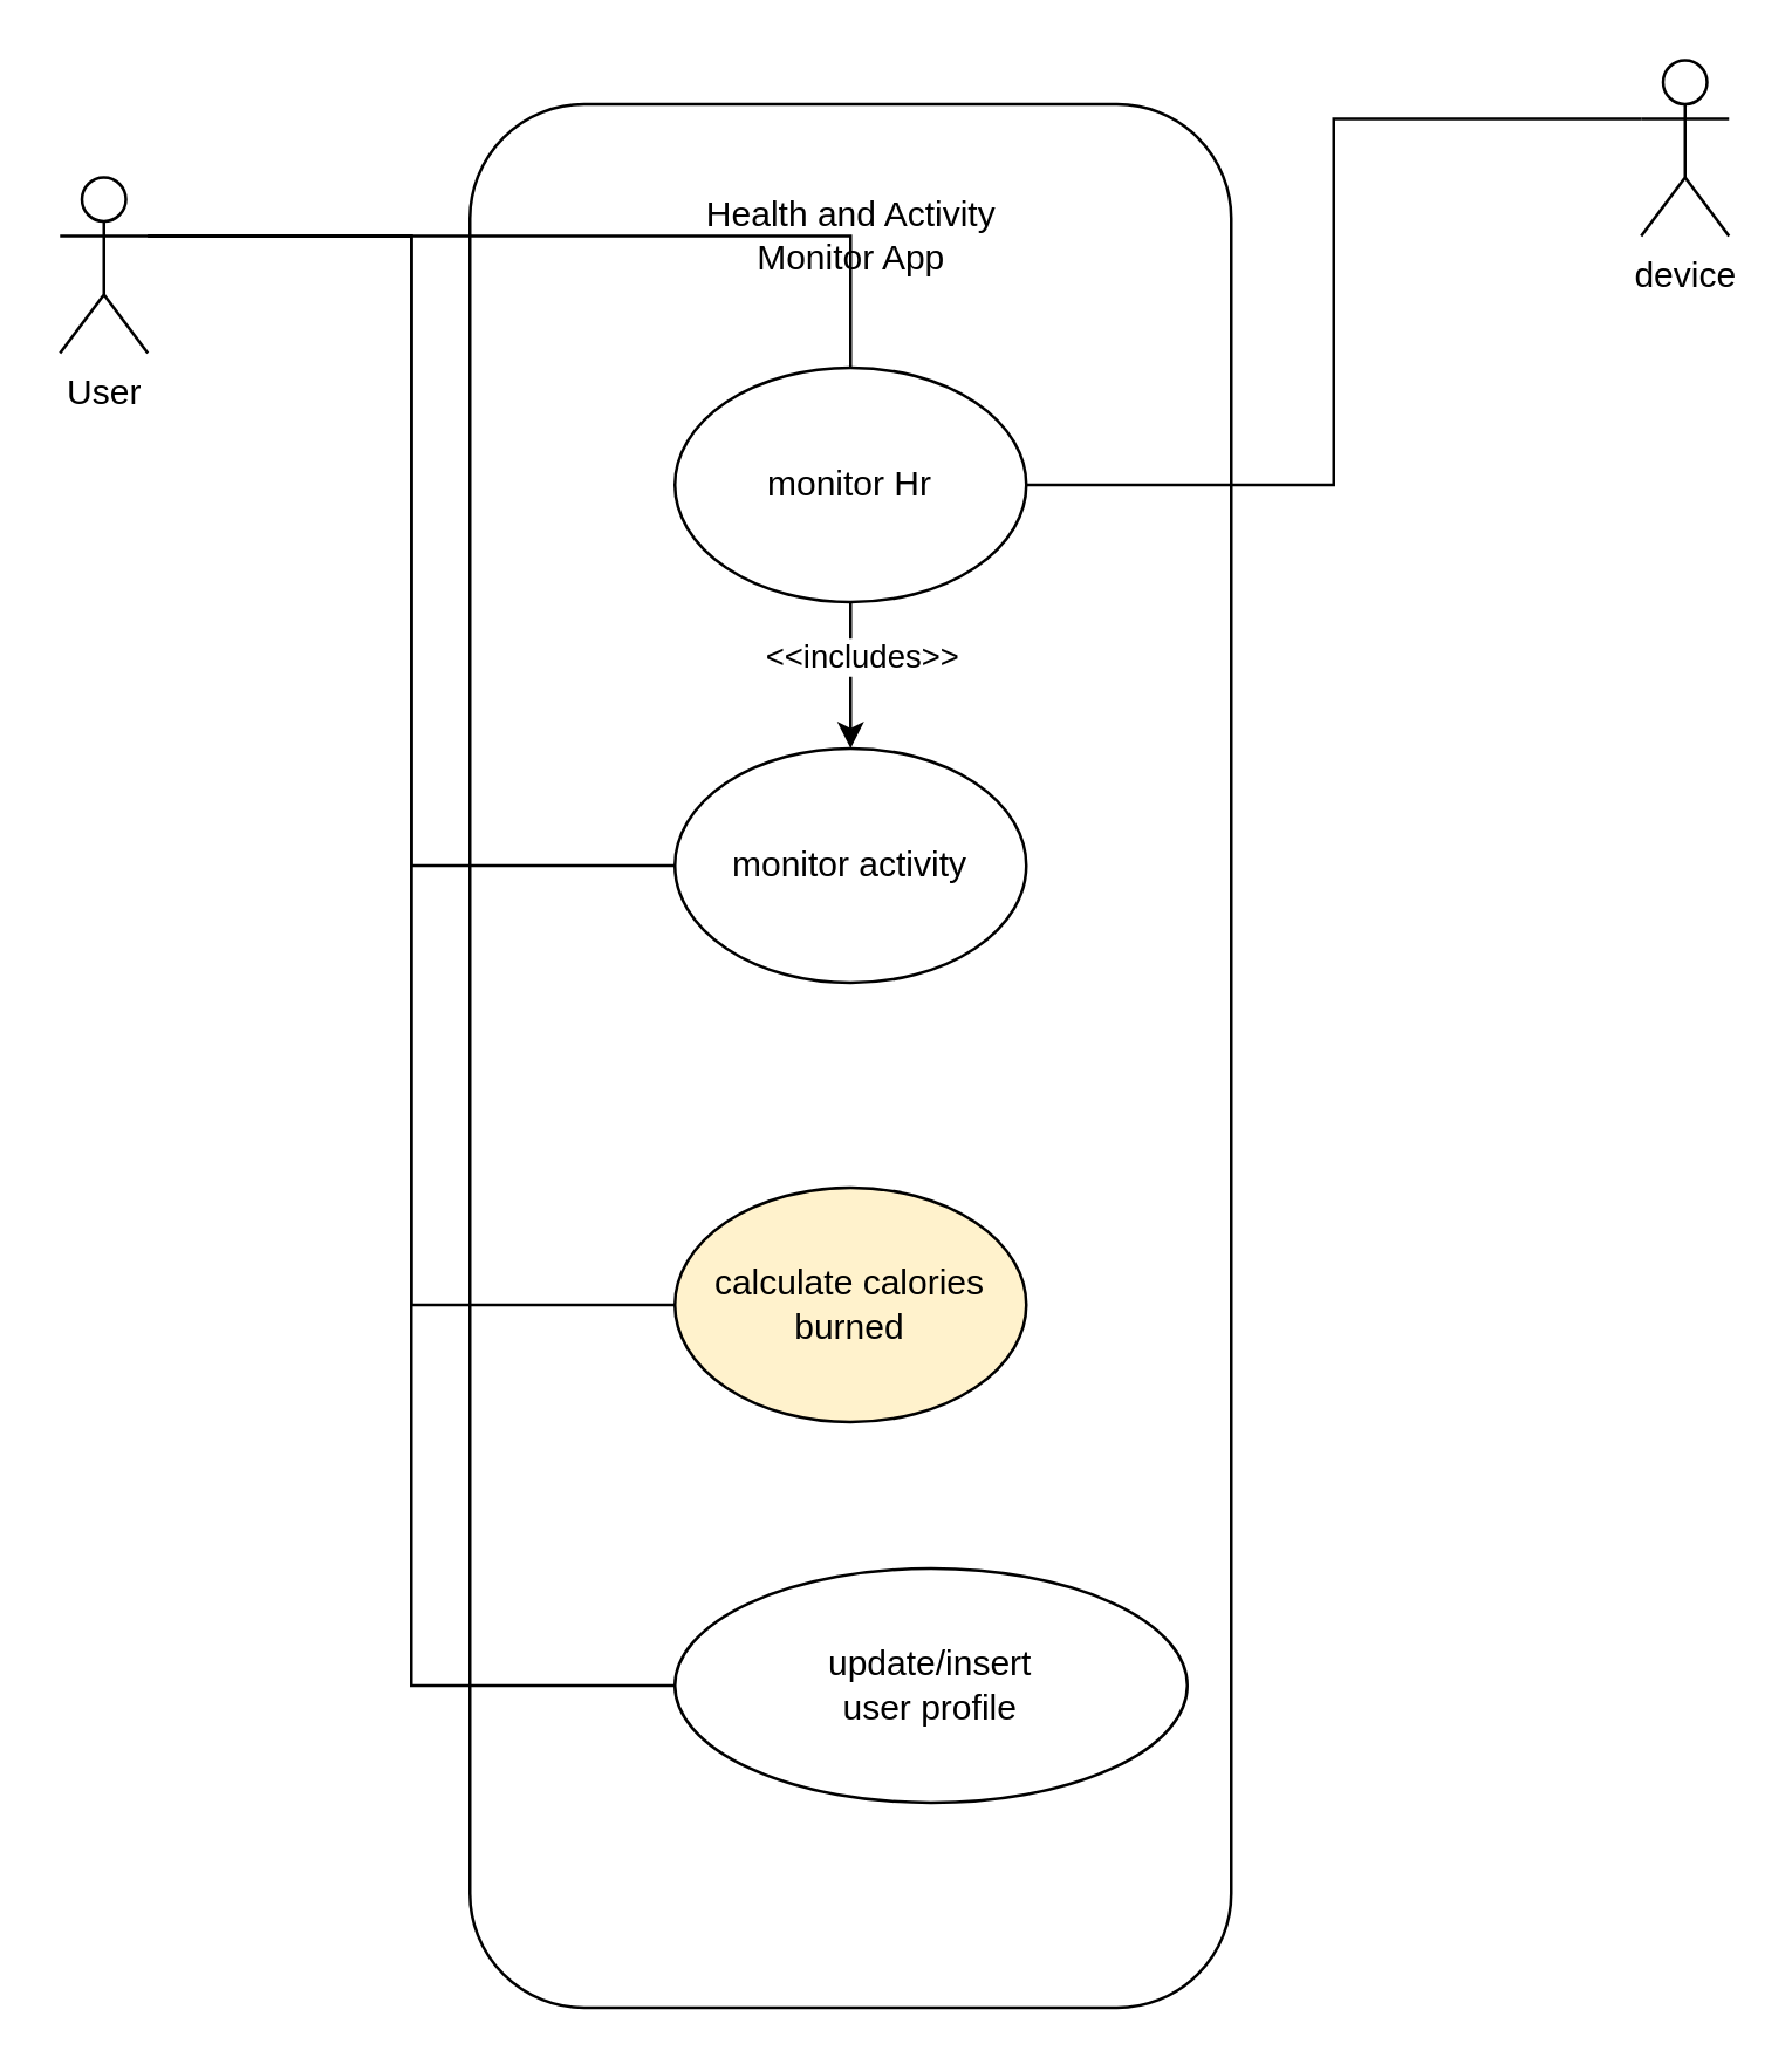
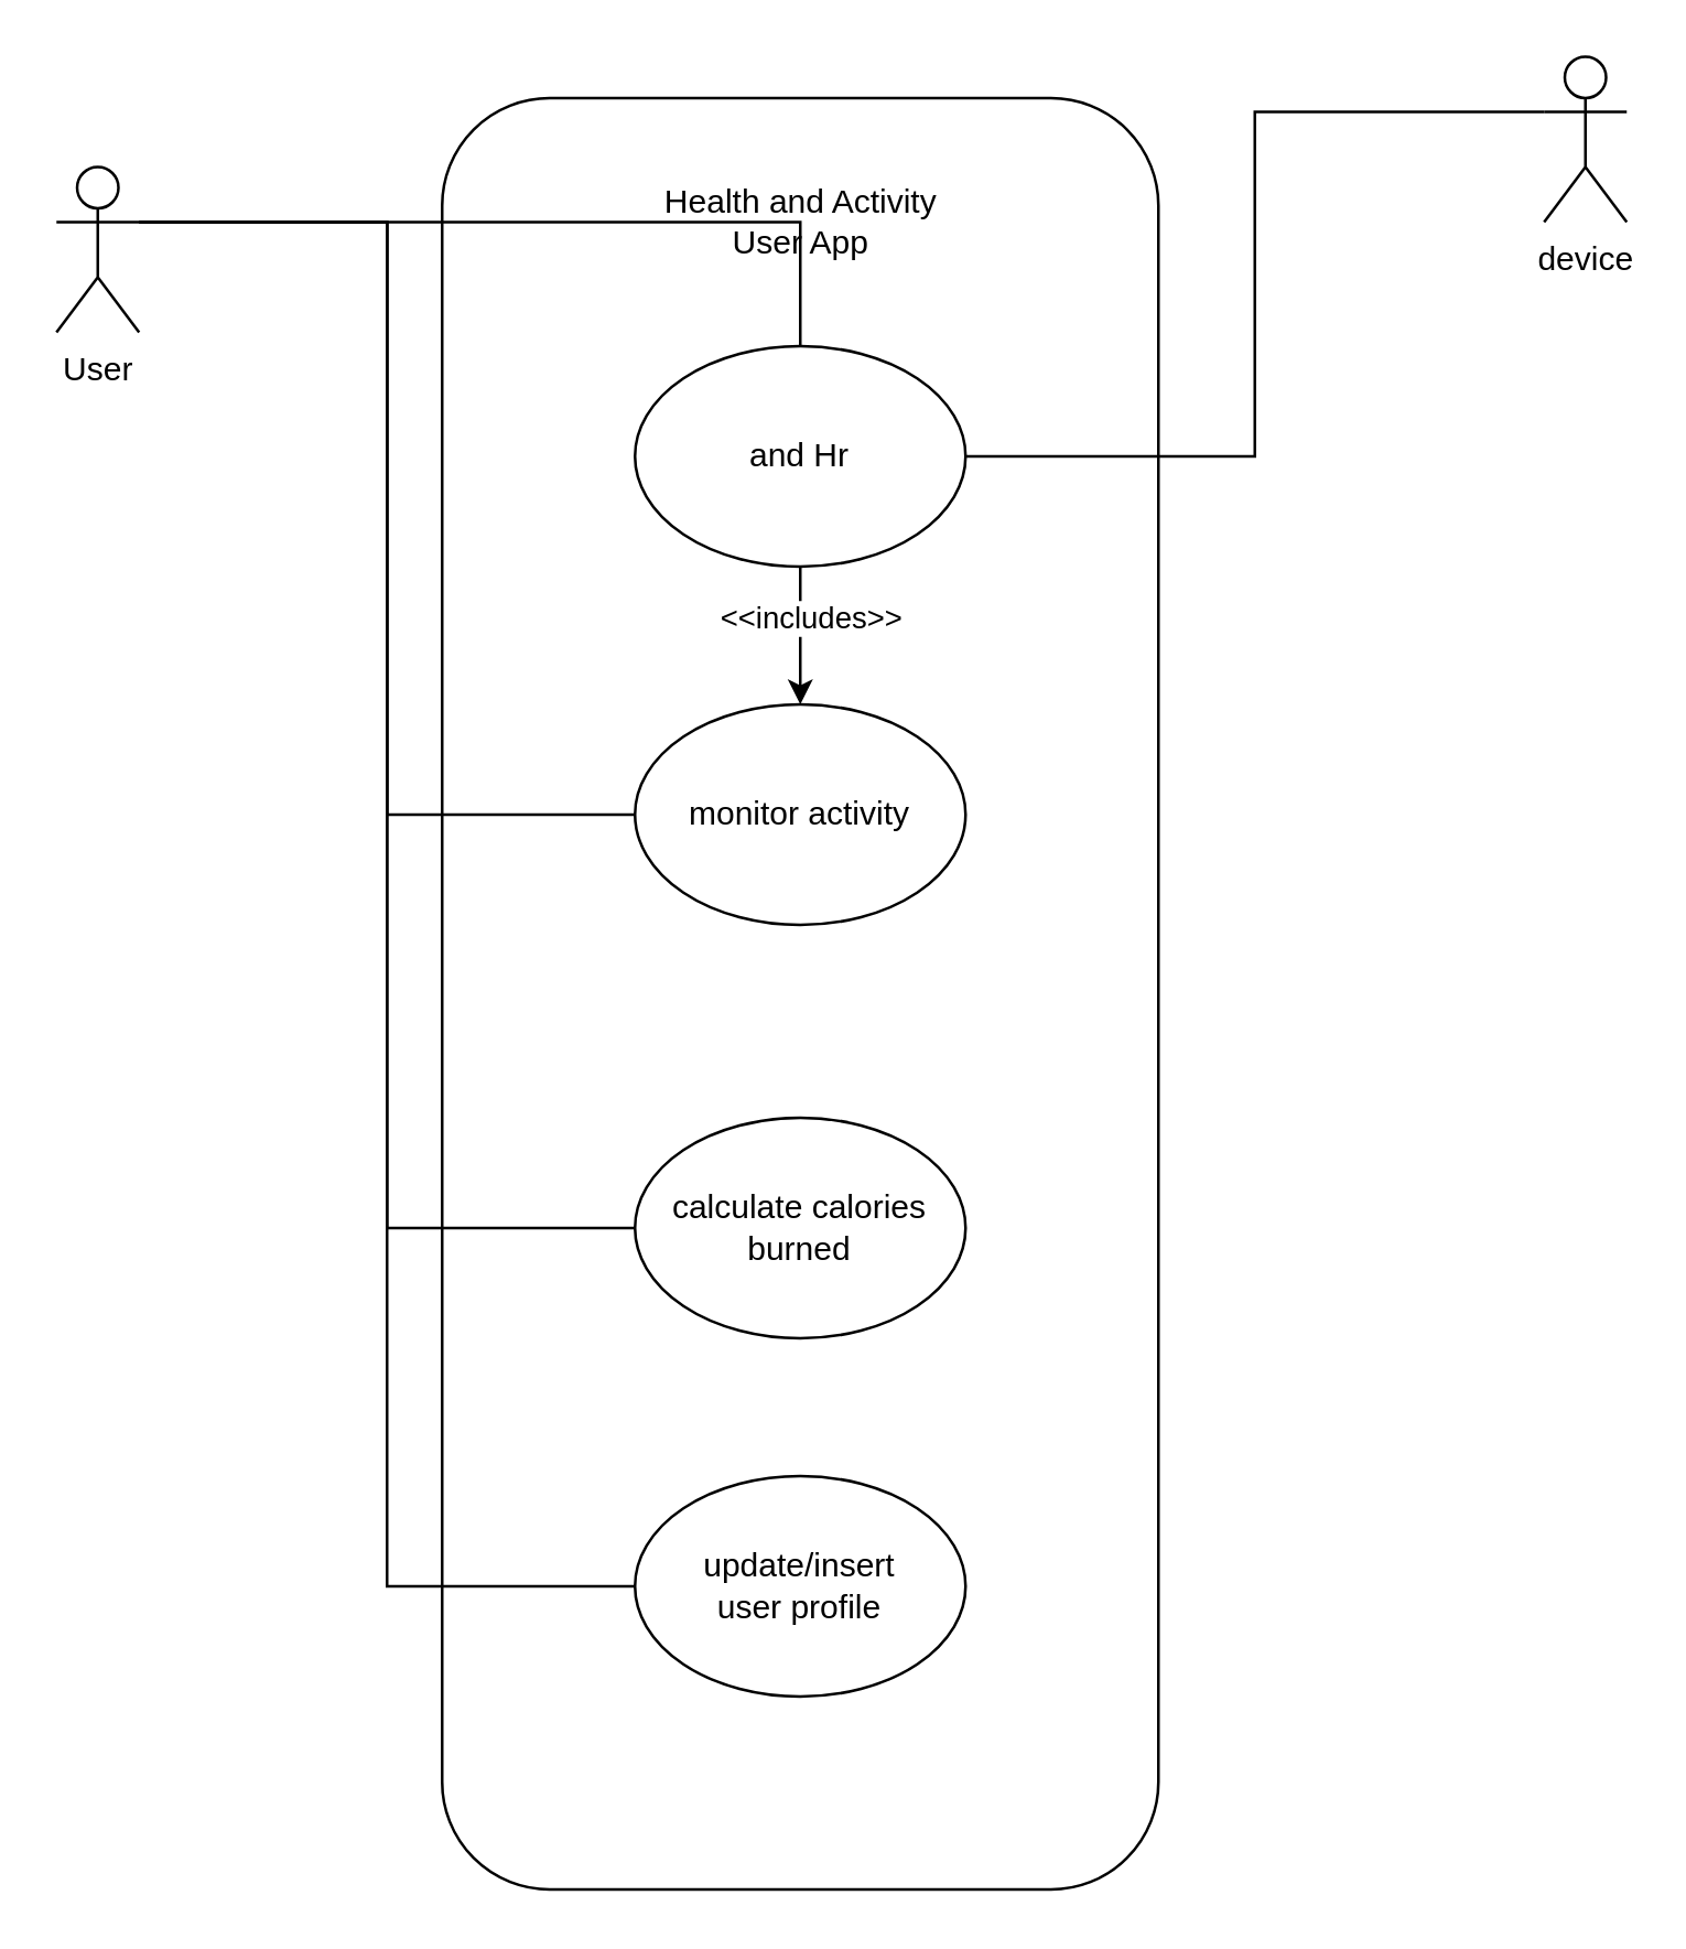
  <mxCell id="0" />
  <mxCell id="1" parent="0" />
  <mxCell id="2" value="" style="rounded=1;whiteSpace=wrap;html=1;" vertex="1" parent="1"><mxGeometry x="160" y="35" width="260" height="650" as="geometry" /></mxCell>
  <mxCell id="3" style="edgeStyle=orthogonalEdgeStyle;rounded=0;orthogonalLoop=1;jettySize=auto;html=1;exitX=1;exitY=0.333;exitDx=0;exitDy=0;exitPerimeter=0;endArrow=none;endFill=0;" edge="1" parent="1" source="7" target="11"><mxGeometry relative="1" as="geometry" /></mxCell>
  <mxCell id="4" style="edgeStyle=orthogonalEdgeStyle;rounded=0;orthogonalLoop=1;jettySize=auto;html=1;exitX=1;exitY=0.333;exitDx=0;exitDy=0;exitPerimeter=0;entryX=0;entryY=0.5;entryDx=0;entryDy=0;endArrow=none;endFill=0;" edge="1" parent="1" source="7" target="16"><mxGeometry relative="1" as="geometry" /></mxCell>
  <mxCell id="5" style="edgeStyle=orthogonalEdgeStyle;rounded=0;orthogonalLoop=1;jettySize=auto;html=1;exitX=1;exitY=0.333;exitDx=0;exitDy=0;exitPerimeter=0;entryX=0;entryY=0.5;entryDx=0;entryDy=0;endArrow=none;endFill=0;" edge="1" parent="1" source="7" target="14"><mxGeometry relative="1" as="geometry" /></mxCell>
  <mxCell id="6" style="edgeStyle=orthogonalEdgeStyle;rounded=0;orthogonalLoop=1;jettySize=auto;html=1;exitX=1;exitY=0.333;exitDx=0;exitDy=0;exitPerimeter=0;entryX=0;entryY=0.5;entryDx=0;entryDy=0;endArrow=none;endFill=0;" edge="1" parent="1" source="7" target="15"><mxGeometry relative="1" as="geometry" /></mxCell>
  <mxCell id="7" value="User" style="shape=umlActor;verticalLabelPosition=bottom;verticalAlign=top;html=1;outlineConnect=0;" vertex="1" parent="1"><mxGeometry x="20" y="60" width="30" height="60" as="geometry" /></mxCell>
- <mxCell id="8" value="Health and Activity &lt;br&gt;Monitor App" style="text;html=1;strokeColor=none;fillColor=none;align=center;verticalAlign=middle;whiteSpace=wrap;rounded=0;" vertex="1" parent="1"><mxGeometry x="217.5" y="65" width="145" height="30" as="geometry" /></mxCell>
+ <mxCell id="8" value="Health and Activity &lt;br&gt;User App" style="text;html=1;strokeColor=none;fillColor=none;align=center;verticalAlign=middle;whiteSpace=wrap;rounded=0;" vertex="1" parent="1"><mxGeometry x="217.5" y="65" width="145" height="30" as="geometry" /></mxCell>
  <mxCell id="9" style="edgeStyle=orthogonalEdgeStyle;rounded=0;orthogonalLoop=1;jettySize=auto;html=1;exitX=0.5;exitY=1;exitDx=0;exitDy=0;entryX=0.5;entryY=0;entryDx=0;entryDy=0;" edge="1" parent="1" source="11" target="16"><mxGeometry relative="1" as="geometry" /></mxCell>
  <mxCell id="10" value="&amp;lt;&amp;lt;includes&amp;gt;&amp;gt;" style="edgeLabel;html=1;align=center;verticalAlign=middle;resizable=0;points=[];" vertex="1" connectable="0" parent="9"><mxGeometry x="-0.3" y="3" relative="1" as="geometry"><mxPoint as="offset" /></mxGeometry></mxCell>
- <mxCell id="11" value="monitor Hr" style="ellipse;whiteSpace=wrap;html=1;" vertex="1" parent="1"><mxGeometry x="230" y="125" width="120" height="80" as="geometry" /></mxCell>
+ <mxCell id="11" value="and Hr" style="ellipse;whiteSpace=wrap;html=1;" vertex="1" parent="1"><mxGeometry x="230" y="125" width="120" height="80" as="geometry" /></mxCell>
  <mxCell id="12" style="edgeStyle=orthogonalEdgeStyle;rounded=0;orthogonalLoop=1;jettySize=auto;html=1;exitX=0;exitY=0.333;exitDx=0;exitDy=0;exitPerimeter=0;entryX=1;entryY=0.5;entryDx=0;entryDy=0;endArrow=none;endFill=0;" edge="1" parent="1" source="13" target="11"><mxGeometry relative="1" as="geometry" /></mxCell>
  <mxCell id="13" value="device" style="shape=umlActor;verticalLabelPosition=bottom;verticalAlign=top;html=1;outlineConnect=0;" vertex="1" parent="1"><mxGeometry x="560" y="20" width="30" height="60" as="geometry" /></mxCell>
- <mxCell id="14" value="update/insert &lt;br&gt;user profile" style="ellipse;whiteSpace=wrap;html=1;" vertex="1" parent="1"><mxGeometry x="230" y="535" width="175" height="80" as="geometry" /></mxCell>
- <mxCell id="15" value="calculate calories&lt;br&gt;burned" style="ellipse;whiteSpace=wrap;html=1;fillColor=#fff2cc;" vertex="1" parent="1"><mxGeometry x="230" y="405" width="120" height="80" as="geometry" /></mxCell>
+ <mxCell id="14" value="update/insert &lt;br&gt;user profile" style="ellipse;whiteSpace=wrap;html=1;" vertex="1" parent="1"><mxGeometry x="230" y="535" width="120" height="80" as="geometry" /></mxCell>
+ <mxCell id="15" value="calculate calories&lt;br&gt;burned" style="ellipse;whiteSpace=wrap;html=1;" vertex="1" parent="1"><mxGeometry x="230" y="405" width="120" height="80" as="geometry" /></mxCell>
  <mxCell id="16" value="monitor activity" style="ellipse;whiteSpace=wrap;html=1;" vertex="1" parent="1"><mxGeometry x="230" y="255" width="120" height="80" as="geometry" /></mxCell>
